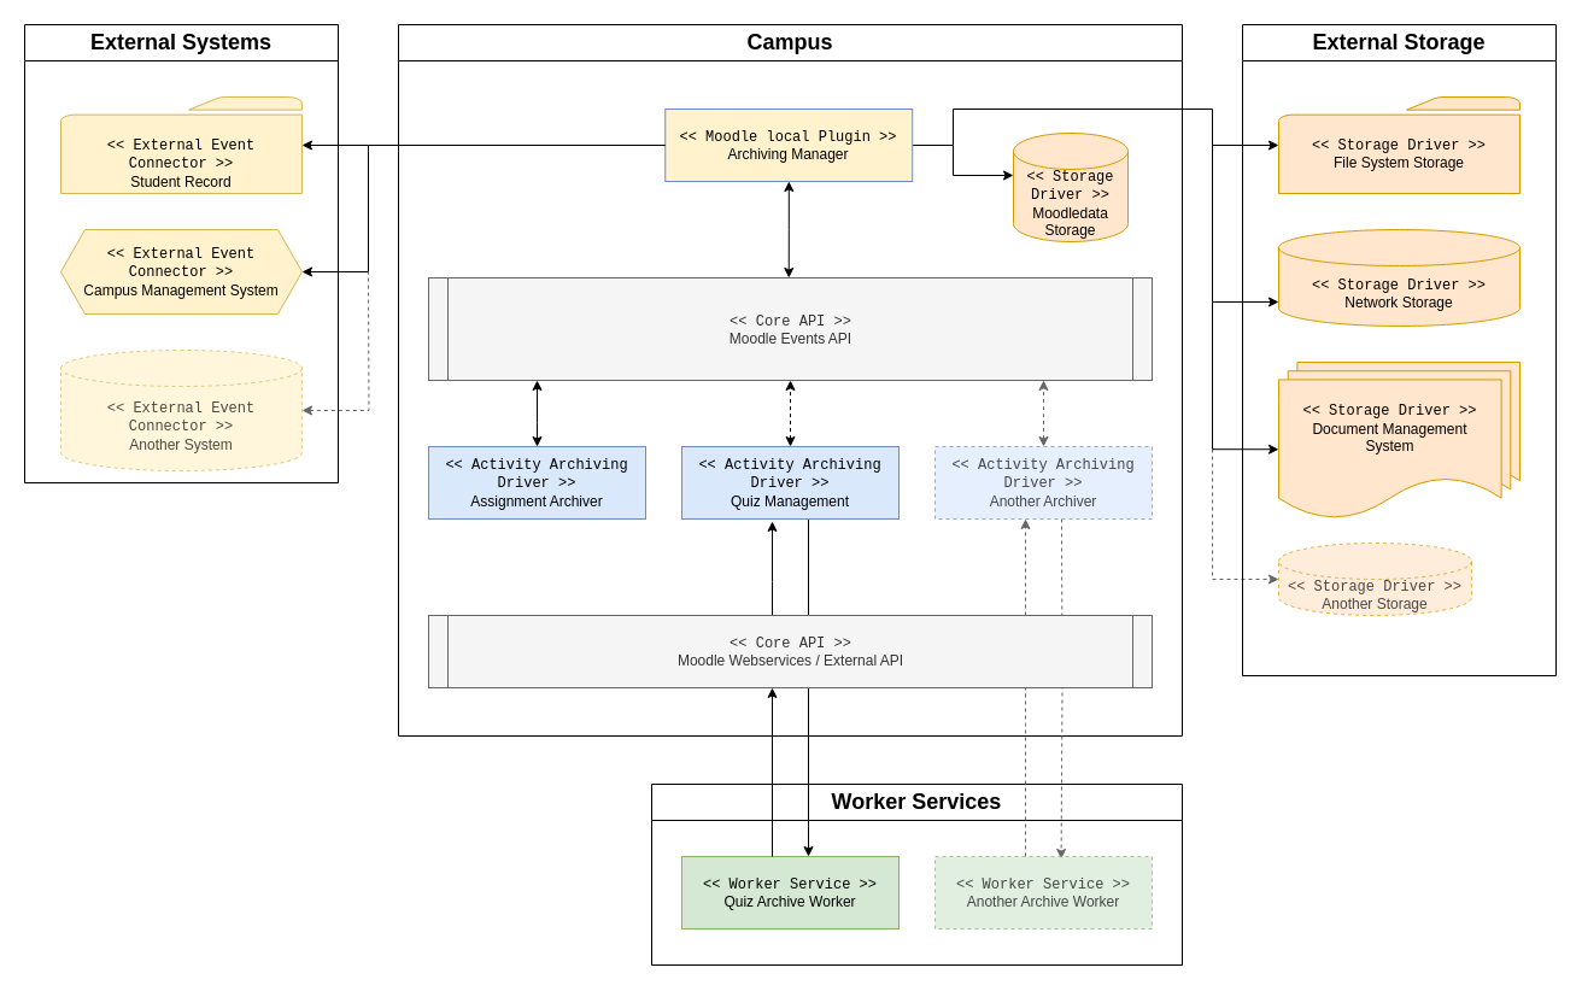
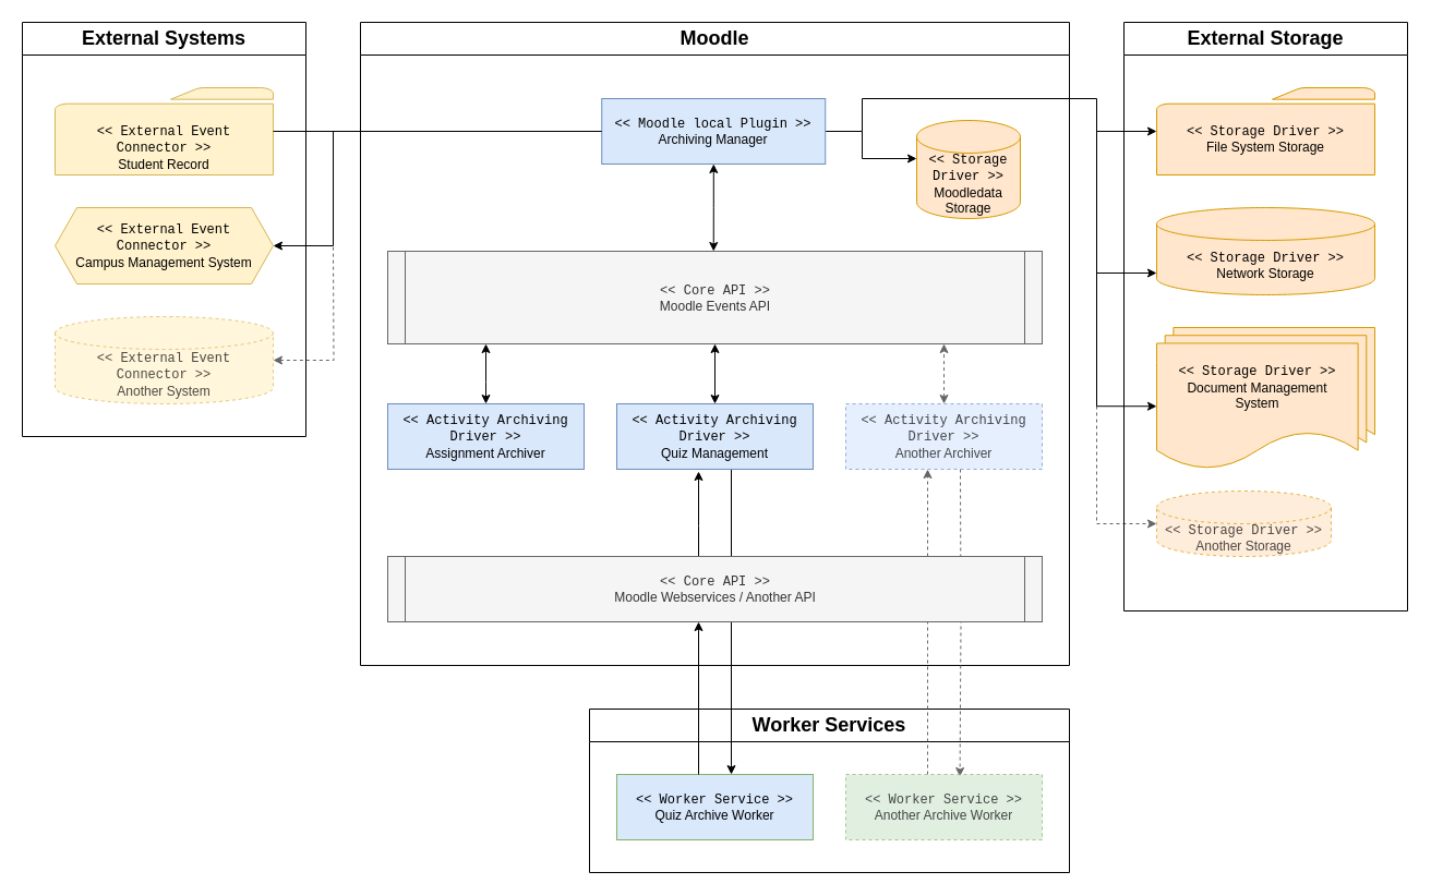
  <mxCell id="0" />
  <mxCell id="1" parent="0" />
  <mxCell id="2" style="edgeStyle=orthogonalEdgeStyle;rounded=0;orthogonalLoop=1;jettySize=auto;html=1;entryX=0;entryY=0.5;entryDx=0;entryDy=0;entryPerimeter=0;dashed=1;fillColor=#f5f5f5;strokeColor=#666666;" parent="1" target="31" edge="1"><mxGeometry relative="1" as="geometry"><Array as="points"><mxPoint x="1005" y="120" /><mxPoint x="1005" y="490" /></Array><mxPoint x="1005" y="120" as="sourcePoint" /></mxGeometry></mxCell>
  <mxCell id="3" value="&lt;font style=&quot;font-size: 18px;&quot;&gt;Worker Services&lt;/font&gt;" style="swimlane;whiteSpace=wrap;html=1;startSize=30;collapsible=0;" parent="1" vertex="1"><mxGeometry x="540" y="650" width="440" height="150" as="geometry" /></mxCell>
  <mxCell id="4" style="edgeStyle=orthogonalEdgeStyle;rounded=0;orthogonalLoop=1;jettySize=auto;html=1;fillColor=#f5f5f5;strokeColor=#666666;dashed=1;" parent="3" edge="1"><mxGeometry relative="1" as="geometry"><mxPoint x="310" y="60" as="sourcePoint" /><mxPoint x="310" y="-100" as="targetPoint" /><Array as="points"><mxPoint x="310" y="-50" /><mxPoint x="310" y="-50" /></Array></mxGeometry></mxCell>
  <mxCell id="5" style="edgeStyle=orthogonalEdgeStyle;rounded=0;orthogonalLoop=1;jettySize=auto;html=1;" parent="1" edge="1"><mxGeometry relative="1" as="geometry"><mxPoint x="670" y="430" as="sourcePoint" /><mxPoint x="670" y="710" as="targetPoint" /></mxGeometry></mxCell>
- <mxCell id="6" value="&lt;font style=&quot;font-size: 18px;&quot;&gt;Campus&lt;/font&gt;" style="swimlane;whiteSpace=wrap;html=1;startSize=30;swimlaneLine=1;collapsible=0;" parent="1" vertex="1"><mxGeometry x="330" y="20" width="650" height="590" as="geometry" /></mxCell>
+ <mxCell id="6" value="&lt;font style=&quot;font-size: 18px;&quot;&gt;Moodle&lt;/font&gt;" style="swimlane;whiteSpace=wrap;html=1;startSize=30;swimlaneLine=1;collapsible=0;" parent="1" vertex="1"><mxGeometry x="330" y="20" width="650" height="590" as="geometry" /></mxCell>
  <mxCell id="7" value="&lt;font face=&quot;Courier New&quot;&gt;&amp;lt;&amp;lt; Core API &amp;gt;&amp;gt;&lt;/font&gt;&lt;br&gt;&lt;div&gt;Moodle Events API&lt;/div&gt;" style="shape=process;whiteSpace=wrap;html=1;backgroundOutline=1;size=0.026;fillColor=#f5f5f5;fontColor=#333333;strokeColor=#666666;" parent="6" vertex="1"><mxGeometry x="25" y="210" width="600" height="85" as="geometry" /></mxCell>
  <mxCell id="8" style="edgeStyle=orthogonalEdgeStyle;rounded=0;orthogonalLoop=1;jettySize=auto;html=1;startArrow=classic;startFill=1;" parent="6" source="10" edge="1"><mxGeometry relative="1" as="geometry"><mxPoint x="323.75" y="210" as="targetPoint" /></mxGeometry></mxCell>
  <mxCell id="9" style="edgeStyle=orthogonalEdgeStyle;rounded=0;orthogonalLoop=1;jettySize=auto;html=1;" parent="6" source="10" target="23" edge="1"><mxGeometry relative="1" as="geometry"><Array as="points"><mxPoint x="460" y="100" /><mxPoint x="460" y="125" /></Array></mxGeometry></mxCell>
- <mxCell id="10" value="&lt;font face=&quot;Courier New&quot; style=&quot;font-size: 12px;&quot;&gt;&amp;lt;&amp;lt; Moodle local Plugin &amp;gt;&amp;gt;&lt;/font&gt;&lt;div style=&quot;&quot;&gt;&lt;span style=&quot;background-color: initial;&quot;&gt;Archiving Manager&lt;/span&gt;&lt;br&gt;&lt;/div&gt;" style="rounded=0;whiteSpace=wrap;html=1;fillColor=#fff2cc;strokeColor=#6c8ebf;spacing=2;" parent="6" vertex="1"><mxGeometry x="221.25" y="70" width="205" height="60" as="geometry" /></mxCell>
+ <mxCell id="10" value="&lt;font face=&quot;Courier New&quot; style=&quot;font-size: 12px;&quot;&gt;&amp;lt;&amp;lt; Moodle local Plugin &amp;gt;&amp;gt;&lt;/font&gt;&lt;div style=&quot;&quot;&gt;&lt;span style=&quot;background-color: initial;&quot;&gt;Archiving Manager&lt;/span&gt;&lt;br&gt;&lt;/div&gt;" style="rounded=0;whiteSpace=wrap;html=1;fillColor=#dae8fc;strokeColor=#6c8ebf;spacing=2;" parent="6" vertex="1"><mxGeometry x="221.25" y="70" width="205" height="60" as="geometry" /></mxCell>
  <mxCell id="11" value="" style="edgeStyle=orthogonalEdgeStyle;rounded=0;orthogonalLoop=1;jettySize=auto;html=1;startArrow=classic;startFill=1;" parent="6" source="12" target="7" edge="1"><mxGeometry relative="1" as="geometry"><Array as="points"><mxPoint x="115" y="330" /><mxPoint x="115" y="330" /></Array></mxGeometry></mxCell>
  <mxCell id="12" value="&lt;font face=&quot;Courier New&quot; style=&quot;font-size: 12px;&quot;&gt;&amp;lt;&amp;lt; Activity Archiving Driver &amp;gt;&amp;gt;&lt;/font&gt;&lt;div style=&quot;&quot;&gt;Assignment Archiver&lt;/div&gt;" style="rounded=0;whiteSpace=wrap;html=1;fillColor=#dae8fc;strokeColor=#6c8ebf;spacing=2;" parent="6" vertex="1"><mxGeometry x="25" y="350" width="180" height="60" as="geometry" /></mxCell>
- <mxCell id="13" value="" style="edgeStyle=orthogonalEdgeStyle;rounded=0;orthogonalLoop=1;jettySize=auto;html=1;startArrow=classic;startFill=1;dashed=1;" parent="6" source="14" target="7" edge="1"><mxGeometry relative="1" as="geometry" /></mxCell>
+ <mxCell id="13" value="" style="edgeStyle=orthogonalEdgeStyle;rounded=0;orthogonalLoop=1;jettySize=auto;html=1;startArrow=classic;startFill=1;" parent="6" source="14" target="7" edge="1"><mxGeometry relative="1" as="geometry" /></mxCell>
  <mxCell id="14" value="&lt;font face=&quot;Courier New&quot; style=&quot;font-size: 12px;&quot;&gt;&amp;lt;&amp;lt;&amp;nbsp;&lt;/font&gt;&lt;span style=&quot;font-family: &amp;quot;Courier New&amp;quot;;&quot;&gt;Activity Archiving Driver&lt;/span&gt;&lt;font face=&quot;Courier New&quot; style=&quot;font-size: 12px;&quot;&gt;&amp;nbsp;&amp;gt;&amp;gt;&lt;/font&gt;&lt;div style=&quot;&quot;&gt;Quiz Management&lt;/div&gt;" style="rounded=0;whiteSpace=wrap;html=1;fillColor=#dae8fc;strokeColor=#6c8ebf;spacing=2;" parent="6" vertex="1"><mxGeometry x="235" y="350" width="180" height="60" as="geometry" /></mxCell>
  <mxCell id="15" value="" style="edgeStyle=orthogonalEdgeStyle;rounded=0;orthogonalLoop=1;jettySize=auto;html=1;dashed=1;startArrow=classic;startFill=1;fillColor=#f5f5f5;strokeColor=#666666;" parent="6" source="17" target="7" edge="1"><mxGeometry relative="1" as="geometry"><Array as="points"><mxPoint x="535" y="340" /><mxPoint x="535" y="340" /></Array></mxGeometry></mxCell>
  <mxCell id="16" style="edgeStyle=orthogonalEdgeStyle;rounded=0;orthogonalLoop=1;jettySize=auto;html=1;dashed=1;fillColor=#f5f5f5;strokeColor=#666666;entryX=0.581;entryY=0.033;entryDx=0;entryDy=0;entryPerimeter=0;" parent="6" target="20" edge="1"><mxGeometry relative="1" as="geometry"><mxPoint x="550" y="410" as="sourcePoint" /><mxPoint x="550" y="770" as="targetPoint" /></mxGeometry></mxCell>
  <mxCell id="17" value="&lt;font face=&quot;Courier New&quot; style=&quot;font-size: 12px;&quot;&gt;&amp;lt;&amp;lt;&amp;nbsp;&lt;/font&gt;&lt;span style=&quot;font-family: &amp;quot;Courier New&amp;quot;;&quot;&gt;Activity Archiving Driver&lt;/span&gt;&lt;font face=&quot;Courier New&quot; style=&quot;font-size: 12px;&quot;&gt;&amp;nbsp;&amp;gt;&amp;gt;&lt;/font&gt;&lt;div style=&quot;&quot;&gt;Another Archiver&lt;/div&gt;" style="rounded=0;whiteSpace=wrap;html=1;fillColor=#dae8fc;strokeColor=#6c8ebf;spacing=2;dashed=1;opacity=70;textOpacity=70;" parent="6" vertex="1"><mxGeometry x="445" y="350" width="180" height="60" as="geometry" /></mxCell>
  <mxCell id="18" style="edgeStyle=orthogonalEdgeStyle;rounded=0;orthogonalLoop=1;jettySize=auto;html=1;" parent="6" edge="1"><mxGeometry relative="1" as="geometry"><mxPoint x="309.999" y="492" as="sourcePoint" /><mxPoint x="309.999" y="412" as="targetPoint" /><Array as="points"><mxPoint x="309.97" y="462" /><mxPoint x="309.97" y="462" /></Array></mxGeometry></mxCell>
  <mxCell id="19" style="edgeStyle=orthogonalEdgeStyle;rounded=0;orthogonalLoop=1;jettySize=auto;html=1;fillColor=#f5f5f5;strokeColor=#666666;dashed=1;" parent="6" edge="1"><mxGeometry relative="1" as="geometry"><mxPoint x="520" y="490" as="sourcePoint" /><mxPoint x="520" y="410" as="targetPoint" /><Array as="points"><mxPoint x="520" y="460" /><mxPoint x="520" y="460" /></Array></mxGeometry></mxCell>
  <mxCell id="20" value="&lt;font face=&quot;Courier New&quot; style=&quot;font-size: 12px;&quot;&gt;&amp;lt;&amp;lt; Worker Service &amp;gt;&amp;gt;&lt;/font&gt;&lt;div style=&quot;&quot;&gt;Another Archive Worker&lt;/div&gt;" style="rounded=0;whiteSpace=wrap;html=1;fillColor=#d5e8d4;strokeColor=#82b366;spacing=2;opacity=70;dashed=1;textOpacity=70;" parent="6" vertex="1"><mxGeometry x="445" y="690" width="180" height="60" as="geometry" /></mxCell>
- <mxCell id="21" value="&lt;font face=&quot;Courier New&quot; style=&quot;font-size: 12px;&quot;&gt;&amp;lt;&amp;lt; Worker Service &amp;gt;&amp;gt;&lt;/font&gt;&lt;div style=&quot;&quot;&gt;Quiz Archive Worker&lt;/div&gt;" style="rounded=0;whiteSpace=wrap;html=1;fillColor=#d5e8d4;strokeColor=#82b366;spacing=2;" parent="6" vertex="1"><mxGeometry x="235" y="690" width="180" height="60" as="geometry" /></mxCell>
- <mxCell id="22" value="&lt;font face=&quot;Courier New&quot;&gt;&amp;lt;&amp;lt; Core API &amp;gt;&amp;gt;&lt;/font&gt;&lt;br&gt;&lt;div&gt;Moodle Webservices / External API&lt;/div&gt;" style="shape=process;whiteSpace=wrap;html=1;backgroundOutline=1;size=0.026;fillColor=#f5f5f5;fontColor=#333333;strokeColor=#666666;" parent="6" vertex="1"><mxGeometry x="25" y="490" width="600" height="60" as="geometry" /></mxCell>
+ <mxCell id="21" value="&lt;font face=&quot;Courier New&quot; style=&quot;font-size: 12px;&quot;&gt;&amp;lt;&amp;lt; Worker Service &amp;gt;&amp;gt;&lt;/font&gt;&lt;div style=&quot;&quot;&gt;Quiz Archive Worker&lt;/div&gt;" style="rounded=0;whiteSpace=wrap;html=1;fillColor=#dae8fc;strokeColor=#82b366;spacing=2;" parent="6" vertex="1"><mxGeometry x="235" y="690" width="180" height="60" as="geometry" /></mxCell>
+ <mxCell id="22" value="&lt;font face=&quot;Courier New&quot;&gt;&amp;lt;&amp;lt; Core API &amp;gt;&amp;gt;&lt;/font&gt;&lt;br&gt;&lt;div&gt;Moodle Webservices / Another API&lt;/div&gt;" style="shape=process;whiteSpace=wrap;html=1;backgroundOutline=1;size=0.026;fillColor=#f5f5f5;fontColor=#333333;strokeColor=#666666;" parent="6" vertex="1"><mxGeometry x="25" y="490" width="600" height="60" as="geometry" /></mxCell>
  <mxCell id="23" value="&lt;font face=&quot;Courier New&quot;&gt;&amp;lt;&amp;lt; Storage Driver &amp;gt;&amp;gt;&lt;/font&gt;&lt;div&gt;Moodledata Storage&lt;/div&gt;" style="shape=cylinder3;whiteSpace=wrap;html=1;boundedLbl=1;backgroundOutline=1;size=15;fillColor=#ffe6cc;strokeColor=#d79b00;" parent="6" vertex="1"><mxGeometry x="510" y="90" width="95" height="90" as="geometry" /></mxCell>
  <mxCell id="24" value="&lt;span style=&quot;font-size: 18px;&quot;&gt;External Storage&lt;/span&gt;" style="swimlane;whiteSpace=wrap;html=1;startSize=30;collapsible=0;" parent="1" vertex="1"><mxGeometry x="1030" y="20" width="260" height="540" as="geometry" /></mxCell>
  <mxCell id="25" value="&lt;font face=&quot;Courier New&quot;&gt;&amp;lt;&amp;lt; Storage Driver &amp;gt;&amp;gt;&lt;/font&gt;&lt;div&gt;Network Storage&lt;/div&gt;" style="shape=cylinder3;whiteSpace=wrap;html=1;boundedLbl=1;backgroundOutline=1;size=15;fillColor=#ffe6cc;strokeColor=#d79b00;" parent="24" vertex="1"><mxGeometry x="30" y="170" width="200" height="80" as="geometry" /></mxCell>
  <mxCell id="26" value="" style="group" parent="24" vertex="1" connectable="0"><mxGeometry x="30" y="280" width="200" height="130" as="geometry" /></mxCell>
  <mxCell id="27" value="" style="shape=document;whiteSpace=wrap;html=1;boundedLbl=1;fillColor=#ffe6cc;strokeColor=#d79b00;" parent="26" vertex="1"><mxGeometry x="15.385" width="184.615" height="115.556" as="geometry" /></mxCell>
  <mxCell id="28" value="" style="shape=document;whiteSpace=wrap;html=1;boundedLbl=1;fillColor=#ffe6cc;strokeColor=#d79b00;" parent="26" vertex="1"><mxGeometry x="7.692" y="7.222" width="184.615" height="115.556" as="geometry" /></mxCell>
  <mxCell id="29" value="&lt;font face=&quot;Courier New&quot;&gt;&amp;lt;&amp;lt; Storage Driver &amp;gt;&amp;gt;&lt;/font&gt;&lt;div&gt;Document Management&lt;br&gt;System&lt;/div&gt;" style="shape=document;whiteSpace=wrap;html=1;boundedLbl=1;fillColor=#ffe6cc;strokeColor=#d79b00;" parent="26" vertex="1"><mxGeometry y="14.444" width="184.615" height="115.556" as="geometry" /></mxCell>
  <mxCell id="30" value="&lt;font style=&quot;text-wrap: wrap;&quot; face=&quot;Courier New&quot;&gt;&amp;lt;&amp;lt; Storage Driver &amp;gt;&amp;gt;&lt;/font&gt;&lt;div style=&quot;text-wrap: wrap;&quot;&gt;File System Storage&lt;/div&gt;" style="sketch=0;pointerEvents=1;shadow=0;dashed=0;html=1;strokeColor=#d79b00;fillColor=#ffe6cc;labelPosition=center;verticalLabelPosition=bottom;verticalAlign=top;outlineConnect=0;align=center;shape=mxgraph.office.concepts.folder;spacingTop=-54;spacingLeft=0;whiteSpace=wrap;" parent="24" vertex="1"><mxGeometry x="30" y="60" width="200" height="80" as="geometry" /></mxCell>
  <mxCell id="31" value="&lt;font face=&quot;Courier New&quot;&gt;&amp;lt;&amp;lt; Storage Driver &amp;gt;&amp;gt;&lt;/font&gt;&lt;div&gt;Another Storage&lt;/div&gt;" style="shape=cylinder3;whiteSpace=wrap;html=1;boundedLbl=1;backgroundOutline=1;size=15;fillColor=#ffe6cc;strokeColor=#d79b00;dashed=1;opacity=70;textOpacity=70;" parent="24" vertex="1"><mxGeometry x="30" y="430" width="160" height="60" as="geometry" /></mxCell>
  <mxCell id="32" value="&lt;font face=&quot;Courier New&quot;&gt;&amp;lt;&amp;lt; External Event&lt;br&gt;Connector &amp;gt;&amp;gt;&lt;/font&gt;&lt;div&gt;Student Record&lt;/div&gt;" style="sketch=0;pointerEvents=1;shadow=0;dashed=0;html=1;strokeColor=#d6b656;fillColor=#fff2cc;labelPosition=center;verticalLabelPosition=bottom;verticalAlign=top;outlineConnect=0;align=center;shape=mxgraph.office.concepts.folder;spacingTop=-54;spacingLeft=0;whiteSpace=wrap;" vertex="1" parent="24"><mxGeometry x="-980" y="60" width="200" height="80" as="geometry" /></mxCell>
  <mxCell id="33" style="edgeStyle=orthogonalEdgeStyle;rounded=0;orthogonalLoop=1;jettySize=auto;html=1;" parent="1" target="25" edge="1"><mxGeometry relative="1" as="geometry"><Array as="points"><mxPoint x="1005" y="120" /><mxPoint x="1005" y="250" /></Array><mxPoint x="1005" y="120" as="sourcePoint" /></mxGeometry></mxCell>
  <mxCell id="34" style="edgeStyle=orthogonalEdgeStyle;rounded=0;orthogonalLoop=1;jettySize=auto;html=1;entryX=0;entryY=0.5;entryDx=0;entryDy=0;" parent="1" target="29" edge="1"><mxGeometry relative="1" as="geometry"><Array as="points"><mxPoint x="1005" y="120" /><mxPoint x="1005" y="372" /></Array><mxPoint x="1005" y="120" as="sourcePoint" /></mxGeometry></mxCell>
  <mxCell id="35" style="edgeStyle=orthogonalEdgeStyle;rounded=0;orthogonalLoop=1;jettySize=auto;html=1;" parent="1" edge="1"><mxGeometry relative="1" as="geometry"><mxPoint x="640" y="710" as="sourcePoint" /><mxPoint x="640" y="570" as="targetPoint" /></mxGeometry></mxCell>
  <mxCell id="36" style="edgeStyle=orthogonalEdgeStyle;rounded=0;orthogonalLoop=1;jettySize=auto;html=1;" parent="1" target="30" edge="1"><mxGeometry relative="1" as="geometry"><mxPoint x="790" y="120" as="sourcePoint" /><Array as="points"><mxPoint x="790" y="90" /><mxPoint x="1005" y="90" /><mxPoint x="1005" y="120" /></Array></mxGeometry></mxCell>
  <mxCell id="37" value="&lt;span style=&quot;font-size: 18px;&quot;&gt;External Systems&lt;/span&gt;" style="swimlane;whiteSpace=wrap;html=1;startSize=30;collapsible=0;" vertex="1" parent="1"><mxGeometry x="20" y="20" width="260" height="380" as="geometry" /></mxCell>
  <mxCell id="38" style="edgeStyle=orthogonalEdgeStyle;rounded=0;orthogonalLoop=1;jettySize=auto;html=1;endArrow=none;endFill=0;dashed=1;startArrow=classic;startFill=1;strokeColor=#666666;" edge="1" parent="37" source="39"><mxGeometry relative="1" as="geometry"><mxPoint x="285" y="205" as="targetPoint" /></mxGeometry></mxCell>
- <mxCell id="39" value="&lt;font face=&quot;Courier New&quot;&gt;&amp;lt;&amp;lt; External Event&lt;br&gt;Connector &amp;gt;&amp;gt;&lt;/font&gt;&lt;div&gt;Another System&lt;/div&gt;" style="shape=cylinder3;whiteSpace=wrap;html=1;boundedLbl=1;backgroundOutline=1;size=15;fillColor=#fff2cc;strokeColor=#d6b656;dashed=1;opacity=70;textOpacity=70;" vertex="1" parent="37"><mxGeometry x="30" y="270" width="200" height="100" as="geometry" /></mxCell>
+ <mxCell id="39" value="&lt;font face=&quot;Courier New&quot;&gt;&amp;lt;&amp;lt; External Event&lt;br&gt;Connector &amp;gt;&amp;gt;&lt;/font&gt;&lt;div&gt;Another System&lt;/div&gt;" style="shape=cylinder3;whiteSpace=wrap;html=1;boundedLbl=1;backgroundOutline=1;size=15;fillColor=#fff2cc;strokeColor=#d6b656;dashed=1;opacity=70;textOpacity=70;" vertex="1" parent="37"><mxGeometry x="30" y="270" width="200" height="80" as="geometry" /></mxCell>
  <mxCell id="40" style="edgeStyle=orthogonalEdgeStyle;rounded=0;orthogonalLoop=1;jettySize=auto;html=1;endArrow=none;endFill=0;startArrow=classic;startFill=1;" edge="1" parent="37" source="41"><mxGeometry relative="1" as="geometry"><mxPoint x="280" y="100" as="targetPoint" /><Array as="points"><mxPoint x="285" y="205" /><mxPoint x="285" y="100" /></Array></mxGeometry></mxCell>
  <mxCell id="41" value="&lt;font face=&quot;Courier New&quot;&gt;&amp;lt;&amp;lt; External Event&lt;br&gt;Connector &amp;gt;&amp;gt;&lt;/font&gt;&lt;div&gt;Campus Management System&lt;/div&gt;" style="shape=hexagon;perimeter=hexagonPerimeter2;whiteSpace=wrap;html=1;fixedSize=1;fillColor=#fff2cc;strokeColor=#d6b656;" vertex="1" parent="37"><mxGeometry x="30" y="170" width="200" height="70" as="geometry" /></mxCell>
- <mxCell id="42" style="edgeStyle=orthogonalEdgeStyle;rounded=0;orthogonalLoop=1;jettySize=auto;html=1;" edge="1" parent="1" source="10" target="32"><mxGeometry relative="1" as="geometry"><mxPoint x="270" y="120" as="targetPoint" /></mxGeometry></mxCell>
+ <mxCell id="42" style="edgeStyle=orthogonalEdgeStyle;rounded=0;orthogonalLoop=1;jettySize=auto;html=1;endArrow=none;" edge="1" parent="1" source="10" target="32"><mxGeometry relative="1" as="geometry"><mxPoint x="270" y="120" as="targetPoint" /></mxGeometry></mxCell>
